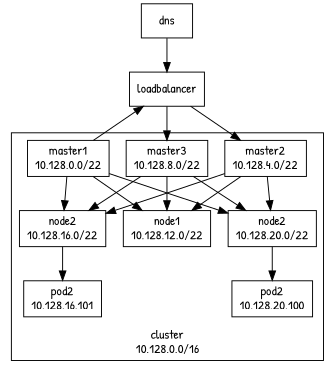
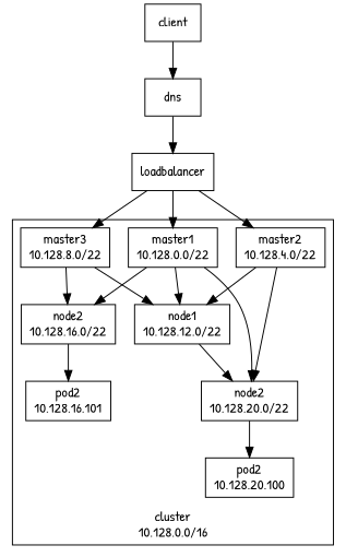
  digraph {
    fontname="Patrick Hand"
    node [fontname="Patrick Hand" shape=box]
    edge [fontname="Patrick Hand"]
    n1 [label="master1\n10.128.0.0/22"]
    n2 [label="node1\n10.128.12.0/22"]
    n3 [label="node2\n10.128.16.0/22"]
    n4 [label="node2\n10.128.20.0/22"]
    n5 [label="master2\n10.128.4.0/22"]
    n6 [label="master3\n10.128.8.0/22"]
    n7 [label="pod2\n10.128.16.101"]
    n8 [label="pod2\n10.128.20.100"]
+   client
    dns
    loadbalancer
    subgraph cluster_1 {
      label="cluster\n10.128.0.0/16"
      labelloc=b
      n1
      n2
      n3
      n4
      n5
      n6
      n7
      n8
    }
    n1 -> n2
    n1 -> n3
    n1 -> n4
    n3 -> n7
    n4 -> n8
    n5 -> n2
-   n5 -> n3
    n5 -> n4
    n6 -> n2
    n6 -> n3
-   n6 -> n4
+   n2 -> n4
+   client -> dns
    dns -> loadbalancer
-   n1 -> loadbalancer
+   loadbalancer -> n1
    loadbalancer -> n5
    loadbalancer -> n6
  }
